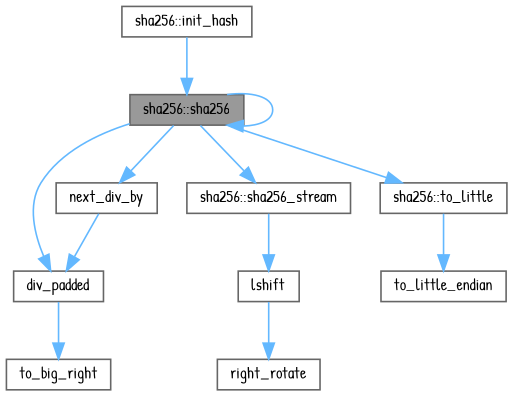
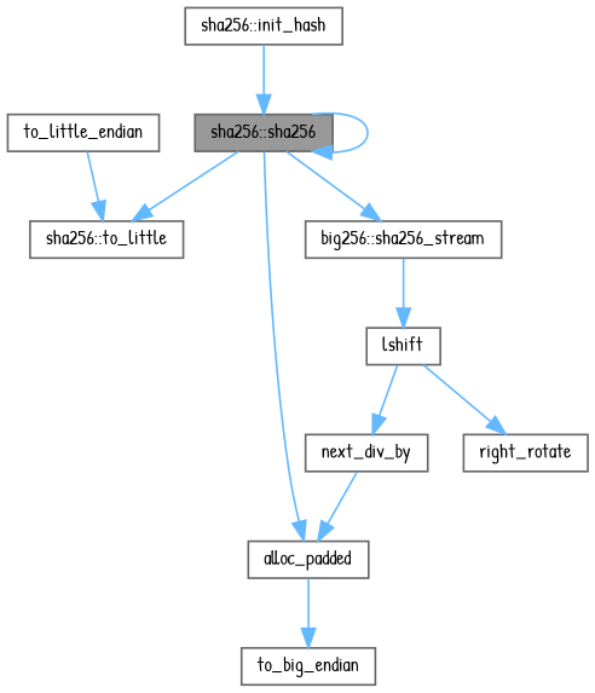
  digraph {
    fontname="Patrick Hand"
    rankdir=TB
    node [color=grey40 fillcolor=white fontname="Patrick Hand" fontsize=10 shape=box style=filled]
    edge [color=steelblue1 fontname="Patrick Hand" fontsize=10 labelfontname=Helvetica labelfontsize=10 style=solid]
    n1 [color=gray40 fillcolor=grey60 fontcolor=black height=0.2 label="sha256::sha256" width=0.4]
-   n2 [height=0.2 label=div_padded width=0.4]
+   n2 [height=0.2 label=alloc_padded width=0.4]
    n3 [height=0.2 label=next_div_by width=0.4]
-   n4 [height=0.2 label="sha256::sha256_stream" width=0.4]
+   n4 [height=0.2 label="big256::sha256_stream" width=0.4]
    n5 [height=0.2 label="sha256::to_little" width=0.4]
-   n6 [height=0.2 label=to_big_right width=0.4]
+   n6 [height=0.2 label=to_big_endian width=0.4]
    n7 [height=0.2 label="sha256::init_hash" width=0.4]
    n8 [height=0.2 label=lshift width=0.4]
    n9 [height=0.2 label=to_little_endian width=0.4]
    n10 [height=0.2 label=right_rotate width=0.4]
    n1 -> n1
    n1 -> n2
-   n1 -> n3
+   n8 -> n3
    n1 -> n4
    n1 -> n5
    n2 -> n6
    n3 -> n2
    n4 -> n8
-   n5 -> n9
+   n9 -> n5
    n7 -> n1
    n8 -> n10
  }
